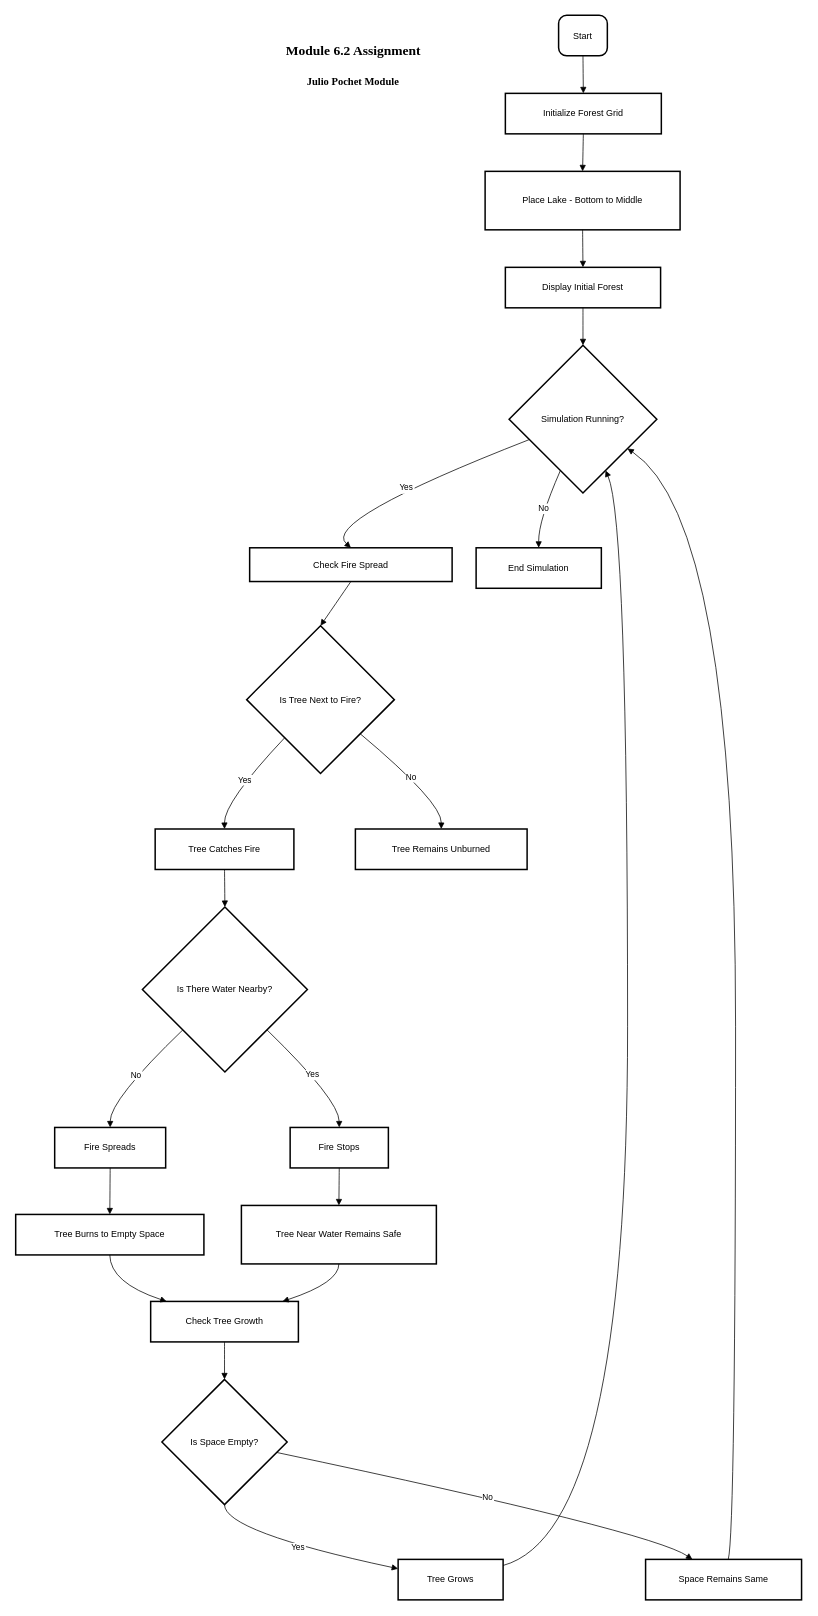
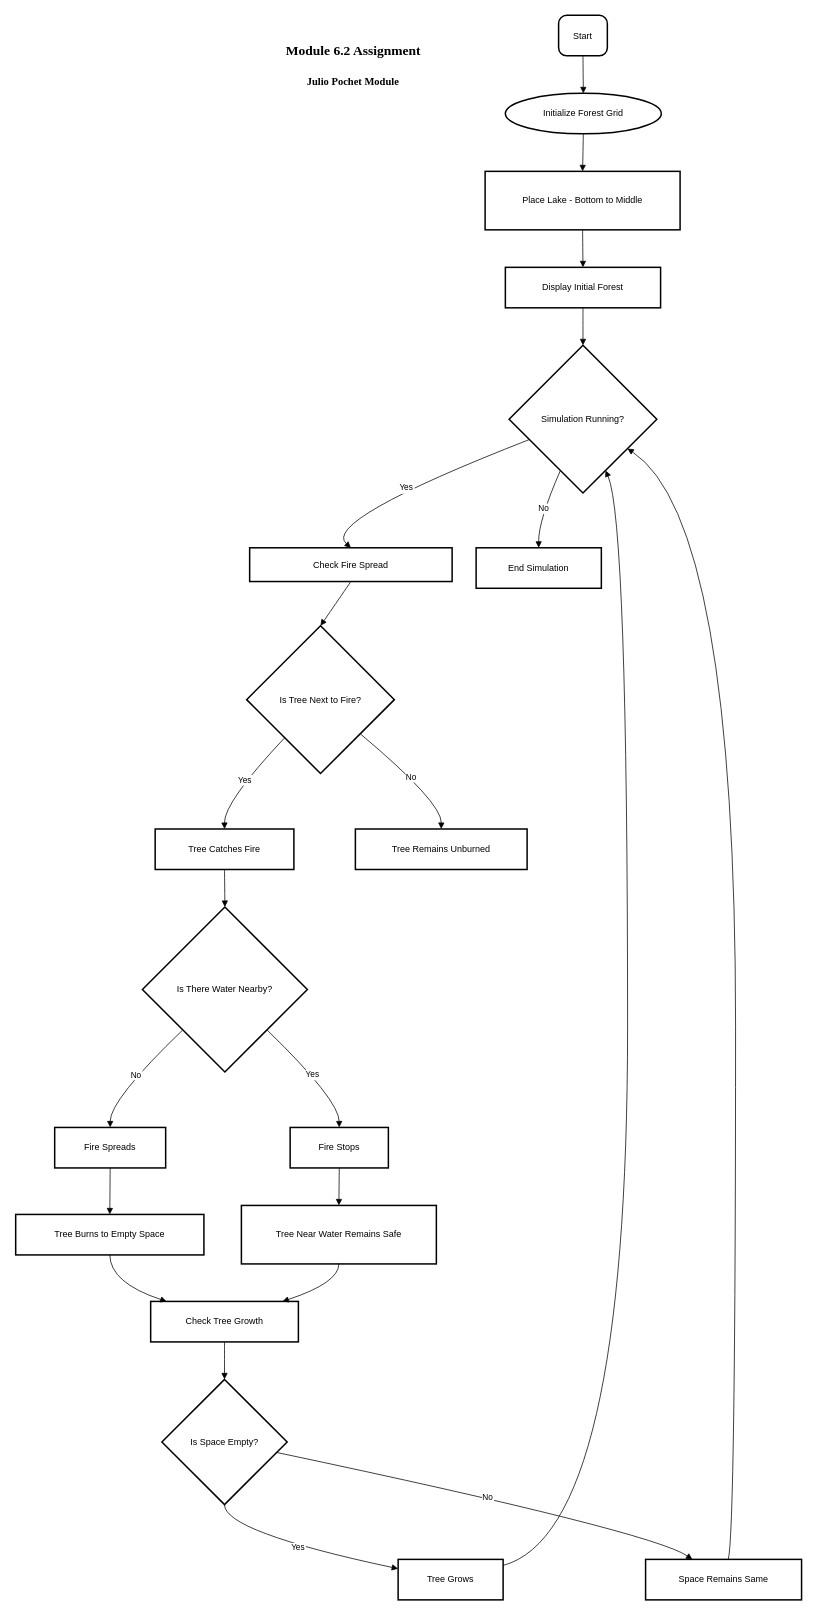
  <mxCell id="0" />
  <mxCell id="1" parent="0" />
  <mxCell id="2" value="Start" style="rounded=1;arcSize=20;strokeWidth=2" vertex="1" parent="1"><mxGeometry x="744" y="20" width="65" height="54" as="geometry" /></mxCell>
- <mxCell id="3" value="Initialize Forest Grid" style="whiteSpace=wrap;strokeWidth=2;" vertex="1" parent="1"><mxGeometry x="673" y="124" width="208" height="54" as="geometry" /></mxCell>
+ <mxCell id="3" value="Initialize Forest Grid" style="ellipse;whiteSpace=wrap;strokeWidth=2;" vertex="1" parent="1"><mxGeometry x="673" y="124" width="208" height="54" as="geometry" /></mxCell>
  <mxCell id="4" value="Place Lake - Bottom to Middle" style="whiteSpace=wrap;strokeWidth=2;" vertex="1" parent="1"><mxGeometry x="646" y="228" width="260" height="78" as="geometry" /></mxCell>
  <mxCell id="5" value="Display Initial Forest" style="whiteSpace=wrap;strokeWidth=2;" vertex="1" parent="1"><mxGeometry x="673" y="356" width="207" height="54" as="geometry" /></mxCell>
  <mxCell id="6" value="Simulation Running?" style="rhombus;strokeWidth=2;whiteSpace=wrap;" vertex="1" parent="1"><mxGeometry x="678" y="460" width="197" height="197" as="geometry" /></mxCell>
  <mxCell id="7" value="Check Fire Spread" style="whiteSpace=wrap;strokeWidth=2;" vertex="1" parent="1"><mxGeometry x="332" y="730" width="270" height="45" as="geometry" /></mxCell>
  <mxCell id="8" value="Is Tree Next to Fire?" style="rhombus;strokeWidth=2;whiteSpace=wrap;" vertex="1" parent="1"><mxGeometry x="328" y="834" width="197" height="197" as="geometry" /></mxCell>
  <mxCell id="9" value="Tree Catches Fire" style="whiteSpace=wrap;strokeWidth=2;" vertex="1" parent="1"><mxGeometry x="206" y="1105" width="185" height="54" as="geometry" /></mxCell>
  <mxCell id="10" value="Tree Remains Unburned" style="whiteSpace=wrap;strokeWidth=2;" vertex="1" parent="1"><mxGeometry x="473" y="1105" width="229" height="54" as="geometry" /></mxCell>
  <mxCell id="11" value="Is There Water Nearby?" style="rhombus;strokeWidth=2;whiteSpace=wrap;" vertex="1" parent="1"><mxGeometry x="189" y="1209" width="220" height="220" as="geometry" /></mxCell>
  <mxCell id="12" value="Fire Stops" style="whiteSpace=wrap;strokeWidth=2;" vertex="1" parent="1"><mxGeometry x="386" y="1503" width="131" height="54" as="geometry" /></mxCell>
  <mxCell id="13" value="Fire Spreads" style="whiteSpace=wrap;strokeWidth=2;" vertex="1" parent="1"><mxGeometry x="72" y="1503" width="148" height="54" as="geometry" /></mxCell>
  <mxCell id="14" value="Tree Burns to Empty Space" style="whiteSpace=wrap;strokeWidth=2;" vertex="1" parent="1"><mxGeometry x="20" y="1619" width="251" height="54" as="geometry" /></mxCell>
  <mxCell id="15" value="Tree Near Water Remains Safe" style="whiteSpace=wrap;strokeWidth=2;" vertex="1" parent="1"><mxGeometry x="321" y="1607" width="260" height="78" as="geometry" /></mxCell>
  <mxCell id="16" value="Check Tree Growth" style="whiteSpace=wrap;strokeWidth=2;" vertex="1" parent="1"><mxGeometry x="200" y="1735" width="197" height="54" as="geometry" /></mxCell>
  <mxCell id="17" value="Is Space Empty?" style="rhombus;strokeWidth=2;whiteSpace=wrap;" vertex="1" parent="1"><mxGeometry x="215" y="1839" width="167" height="167" as="geometry" /></mxCell>
  <mxCell id="18" value="Tree Grows" style="whiteSpace=wrap;strokeWidth=2;" vertex="1" parent="1"><mxGeometry x="530" y="2079" width="140" height="54" as="geometry" /></mxCell>
  <mxCell id="19" value="Space Remains Same" style="whiteSpace=wrap;strokeWidth=2;" vertex="1" parent="1"><mxGeometry x="860" y="2079" width="208" height="54" as="geometry" /></mxCell>
  <mxCell id="20" value="End Simulation" style="whiteSpace=wrap;strokeWidth=2;" vertex="1" parent="1"><mxGeometry x="634" y="730" width="167" height="54" as="geometry" /></mxCell>
  <mxCell id="21" value="" style="curved=1;startArrow=none;endArrow=block;exitX=0.5;exitY=1;entryX=0.5;entryY=0;rounded=0;" edge="1" parent="1" source="2" target="3"><mxGeometry relative="1" as="geometry"><Array as="points" /></mxGeometry></mxCell>
  <mxCell id="22" value="" style="curved=1;startArrow=none;endArrow=block;exitX=0.5;exitY=1;entryX=0.5;entryY=0;rounded=0;" edge="1" parent="1" source="3" target="4"><mxGeometry relative="1" as="geometry"><Array as="points" /></mxGeometry></mxCell>
  <mxCell id="23" value="" style="curved=1;startArrow=none;endArrow=block;exitX=0.5;exitY=1;entryX=0.5;entryY=0;rounded=0;" edge="1" parent="1" source="4" target="5"><mxGeometry relative="1" as="geometry"><Array as="points" /></mxGeometry></mxCell>
  <mxCell id="24" value="" style="curved=1;startArrow=none;endArrow=block;exitX=0.5;exitY=1;entryX=0.5;entryY=0;rounded=0;" edge="1" parent="1" source="5" target="6"><mxGeometry relative="1" as="geometry"><Array as="points" /></mxGeometry></mxCell>
  <mxCell id="25" value="Yes" style="curved=1;startArrow=none;endArrow=block;exitX=0;exitY=0.69;entryX=0.5;entryY=0.01;rounded=0;" edge="1" parent="1" source="6" target="7"><mxGeometry relative="1" as="geometry"><Array as="points"><mxPoint x="427" y="694" /></Array></mxGeometry></mxCell>
  <mxCell id="26" value="" style="curved=1;startArrow=none;endArrow=block;exitX=0.5;exitY=1.01;entryX=0.5;entryY=0;rounded=0;" edge="1" parent="1" source="7" target="8"><mxGeometry relative="1" as="geometry"><Array as="points" /></mxGeometry></mxCell>
  <mxCell id="27" value="Yes" style="curved=1;startArrow=none;endArrow=block;exitX=0.03;exitY=1;entryX=0.5;entryY=0.01;rounded=0;" edge="1" parent="1" source="8" target="9"><mxGeometry relative="1" as="geometry"><Array as="points"><mxPoint x="298" y="1069" /></Array></mxGeometry></mxCell>
  <mxCell id="28" value="No" style="curved=1;startArrow=none;endArrow=block;exitX=1;exitY=0.93;entryX=0.5;entryY=0.01;rounded=0;" edge="1" parent="1" source="8" target="10"><mxGeometry relative="1" as="geometry"><Array as="points"><mxPoint x="588" y="1069" /></Array></mxGeometry></mxCell>
  <mxCell id="29" value="" style="curved=1;startArrow=none;endArrow=block;exitX=0.5;exitY=1.01;entryX=0.5;entryY=0;rounded=0;" edge="1" parent="1" source="9" target="11"><mxGeometry relative="1" as="geometry"><Array as="points" /></mxGeometry></mxCell>
  <mxCell id="30" value="Yes" style="curved=1;startArrow=none;endArrow=block;exitX=1;exitY=0.98;entryX=0.5;entryY=-0.01;rounded=0;" edge="1" parent="1" source="11" target="12"><mxGeometry relative="1" as="geometry"><Array as="points"><mxPoint x="451" y="1466" /></Array></mxGeometry></mxCell>
  <mxCell id="31" value="No" style="curved=1;startArrow=none;endArrow=block;exitX=0;exitY=0.98;entryX=0.5;entryY=-0.01;rounded=0;" edge="1" parent="1" source="11" target="13"><mxGeometry relative="1" as="geometry"><Array as="points"><mxPoint x="146" y="1466" /></Array></mxGeometry></mxCell>
  <mxCell id="32" value="" style="curved=1;startArrow=none;endArrow=block;exitX=0.5;exitY=0.99;entryX=0.5;entryY=-0.01;rounded=0;" edge="1" parent="1" source="13" target="14"><mxGeometry relative="1" as="geometry"><Array as="points" /></mxGeometry></mxCell>
  <mxCell id="33" value="" style="curved=1;startArrow=none;endArrow=block;exitX=0.5;exitY=0.99;entryX=0.5;entryY=-0.01;rounded=0;" edge="1" parent="1" source="12" target="15"><mxGeometry relative="1" as="geometry"><Array as="points" /></mxGeometry></mxCell>
  <mxCell id="34" value="" style="curved=1;startArrow=none;endArrow=block;exitX=0.5;exitY=0.99;entryX=0.1;entryY=-0.01;rounded=0;" edge="1" parent="1" source="14" target="16"><mxGeometry relative="1" as="geometry"><Array as="points"><mxPoint x="146" y="1710" /></Array></mxGeometry></mxCell>
  <mxCell id="35" value="" style="curved=1;startArrow=none;endArrow=block;exitX=0.5;exitY=0.99;entryX=0.9;entryY=-0.01;rounded=0;" edge="1" parent="1" source="15" target="16"><mxGeometry relative="1" as="geometry"><Array as="points"><mxPoint x="451" y="1710" /></Array></mxGeometry></mxCell>
  <mxCell id="36" value="" style="curved=1;startArrow=none;endArrow=block;exitX=0.5;exitY=0.99;entryX=0.5;entryY=0;rounded=0;" edge="1" parent="1" source="16" target="17"><mxGeometry relative="1" as="geometry"><Array as="points" /></mxGeometry></mxCell>
  <mxCell id="37" value="Yes" style="curved=1;startArrow=none;endArrow=block;exitX=0.5;exitY=1;entryX=0;entryY=0.23;rounded=0;" edge="1" parent="1" source="17" target="18"><mxGeometry relative="1" as="geometry"><Array as="points"><mxPoint x="298" y="2042" /></Array></mxGeometry></mxCell>
  <mxCell id="38" value="No" style="curved=1;startArrow=none;endArrow=block;exitX=1;exitY=0.6;entryX=0.3;entryY=0;rounded=0;" edge="1" parent="1" source="17" target="19"><mxGeometry relative="1" as="geometry"><Array as="points"><mxPoint x="868" y="2042" /></Array></mxGeometry></mxCell>
  <mxCell id="39" value="" style="curved=1;startArrow=none;endArrow=block;exitX=0.53;exitY=0;entryX=1;entryY=0.83;rounded=0;" edge="1" parent="1" source="19" target="6"><mxGeometry relative="1" as="geometry"><Array as="points"><mxPoint x="980" y="2042" /><mxPoint x="980" y="694" /></Array></mxGeometry></mxCell>
  <mxCell id="40" value="" style="curved=1;startArrow=none;endArrow=block;exitX=1;exitY=0.15;entryX=0.72;entryY=1;rounded=0;" edge="1" parent="1" source="18" target="6"><mxGeometry relative="1" as="geometry"><Array as="points"><mxPoint x="836" y="2042" /><mxPoint x="836" y="694" /></Array></mxGeometry></mxCell>
  <mxCell id="41" value="No" style="curved=1;startArrow=none;endArrow=block;exitX=0.28;exitY=1;entryX=0.5;entryY=0.01;rounded=0;" edge="1" parent="1" source="6" target="20"><mxGeometry relative="1" as="geometry"><Array as="points"><mxPoint x="717" y="694" /></Array></mxGeometry></mxCell>
  <mxCell id="42" value="&lt;font style=&quot;font-size: 14px;&quot; face=&quot;Times New Roman&quot;&gt;&lt;b&gt;Julio Pochet Module&lt;/b&gt;&lt;/font&gt;" style="text;html=1;align=center;verticalAlign=middle;whiteSpace=wrap;rounded=0;" vertex="1" parent="1"><mxGeometry x="404.25" y="94" width="131.5" height="30" as="geometry" /></mxCell>
  <mxCell id="43" value="&lt;h1 tabindex=&quot;-1&quot; id=&quot;pageTitleHeader&quot;&gt;&lt;font style=&quot;font-size: 18px;&quot; face=&quot;Times New Roman&quot;&gt;&lt;span id=&quot;pageTitleText&quot;&gt;Module 6.2 Assignment&lt;/span&gt;&lt;/font&gt;&lt;/h1&gt;" style="text;html=1;align=center;verticalAlign=middle;whiteSpace=wrap;rounded=0;" vertex="1" parent="1"><mxGeometry x="378.5" y="50" width="183" height="30" as="geometry" /></mxCell>
